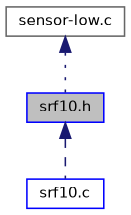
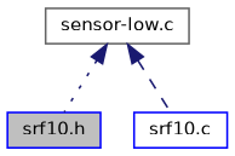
  digraph {
    node [color=blue fillcolor=white fontname=Helvetica fontsize=10 shape=record style=filled]
    edge [color=midnightblue dir=back fontname=Helvetica fontsize=10 labelfontname=Helvetica labelfontsize=10]
    n1 [fillcolor=grey75 fontcolor=black height=0.2 label="srf10.h" width=0.4]
    n2 [height=0.2 label="srf10.c" width=0.4]
    n3 [color=gray40 height=0.2 label="sensor-low.c" width=0.4]
-   n1 -> n2 [style=dashed]
+   n3 -> n2 [style=dashed]
    n3 -> n1 [style=dotted]
  }
